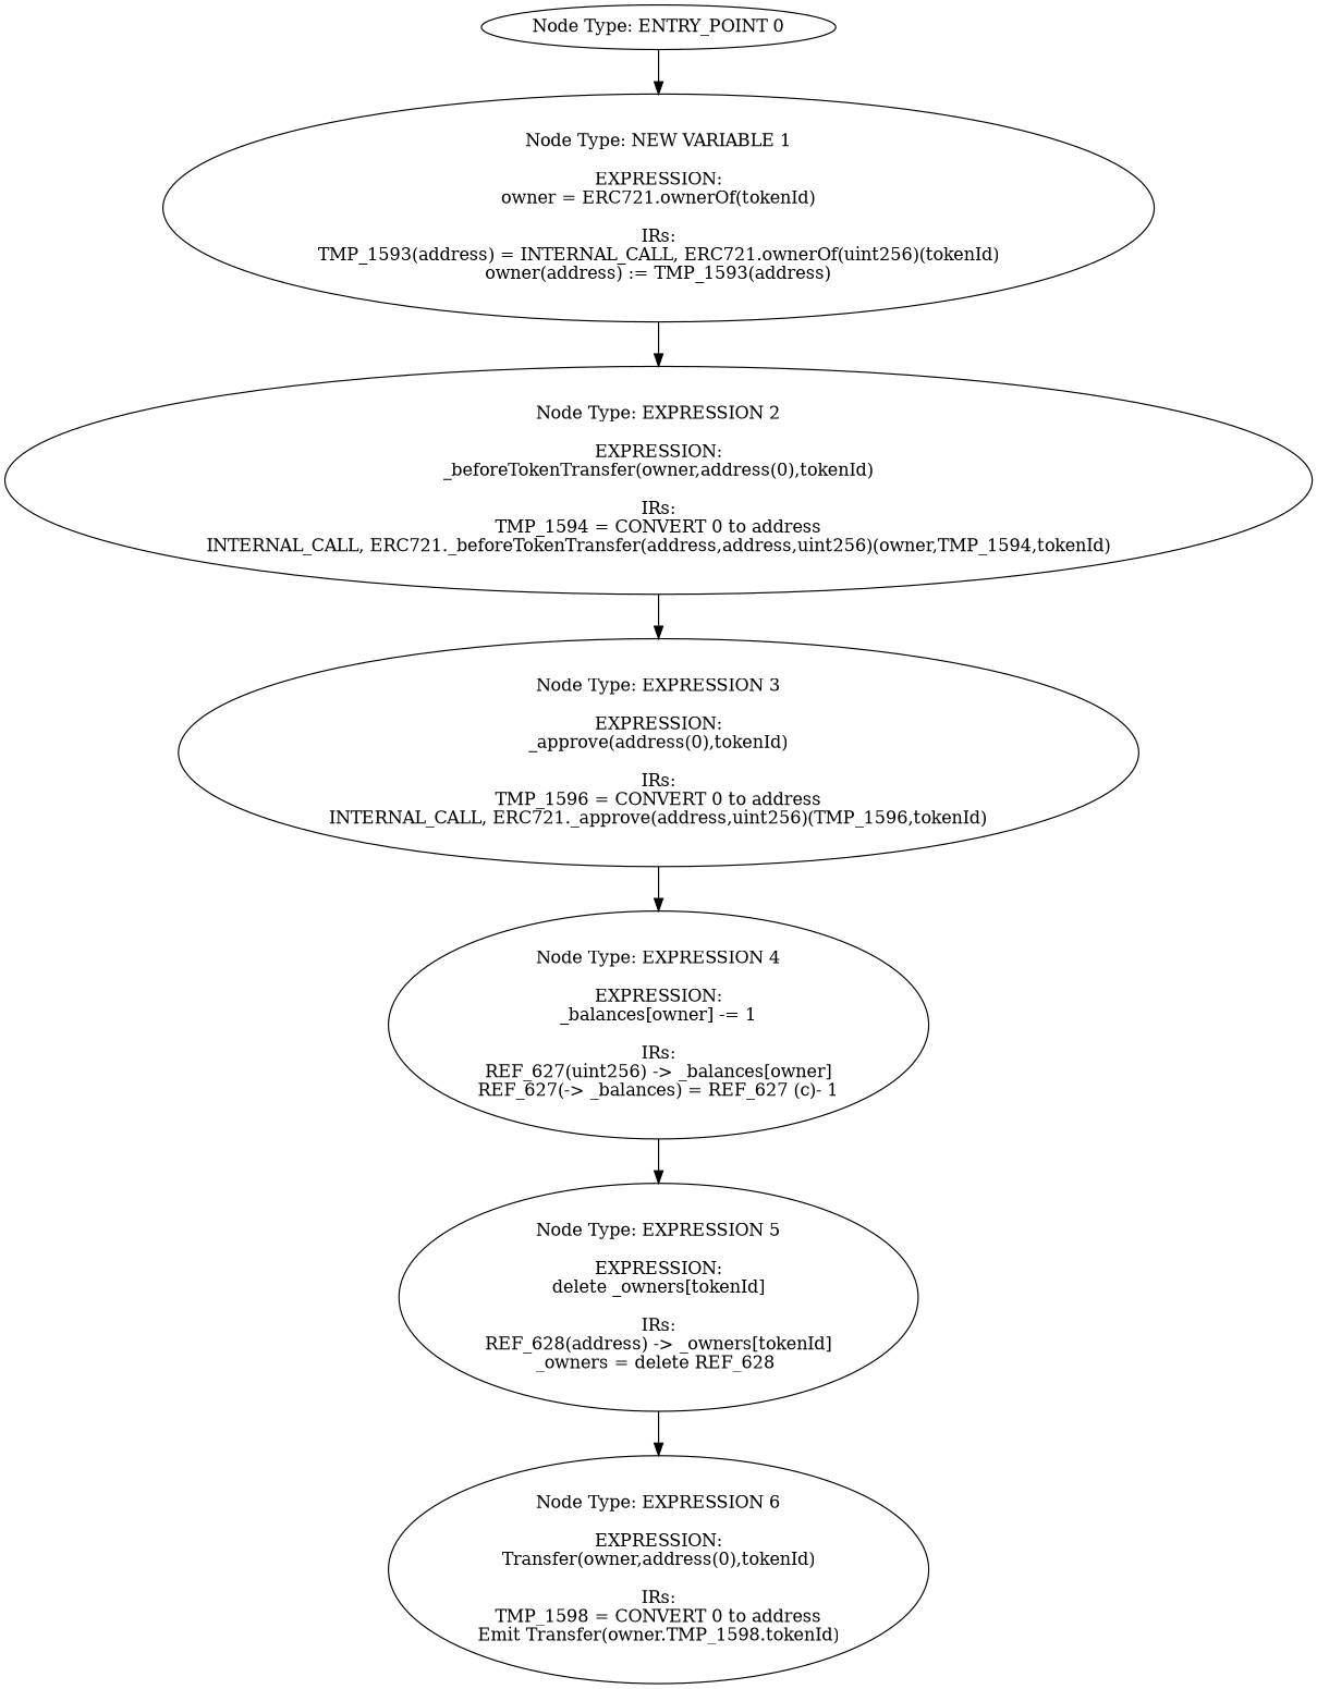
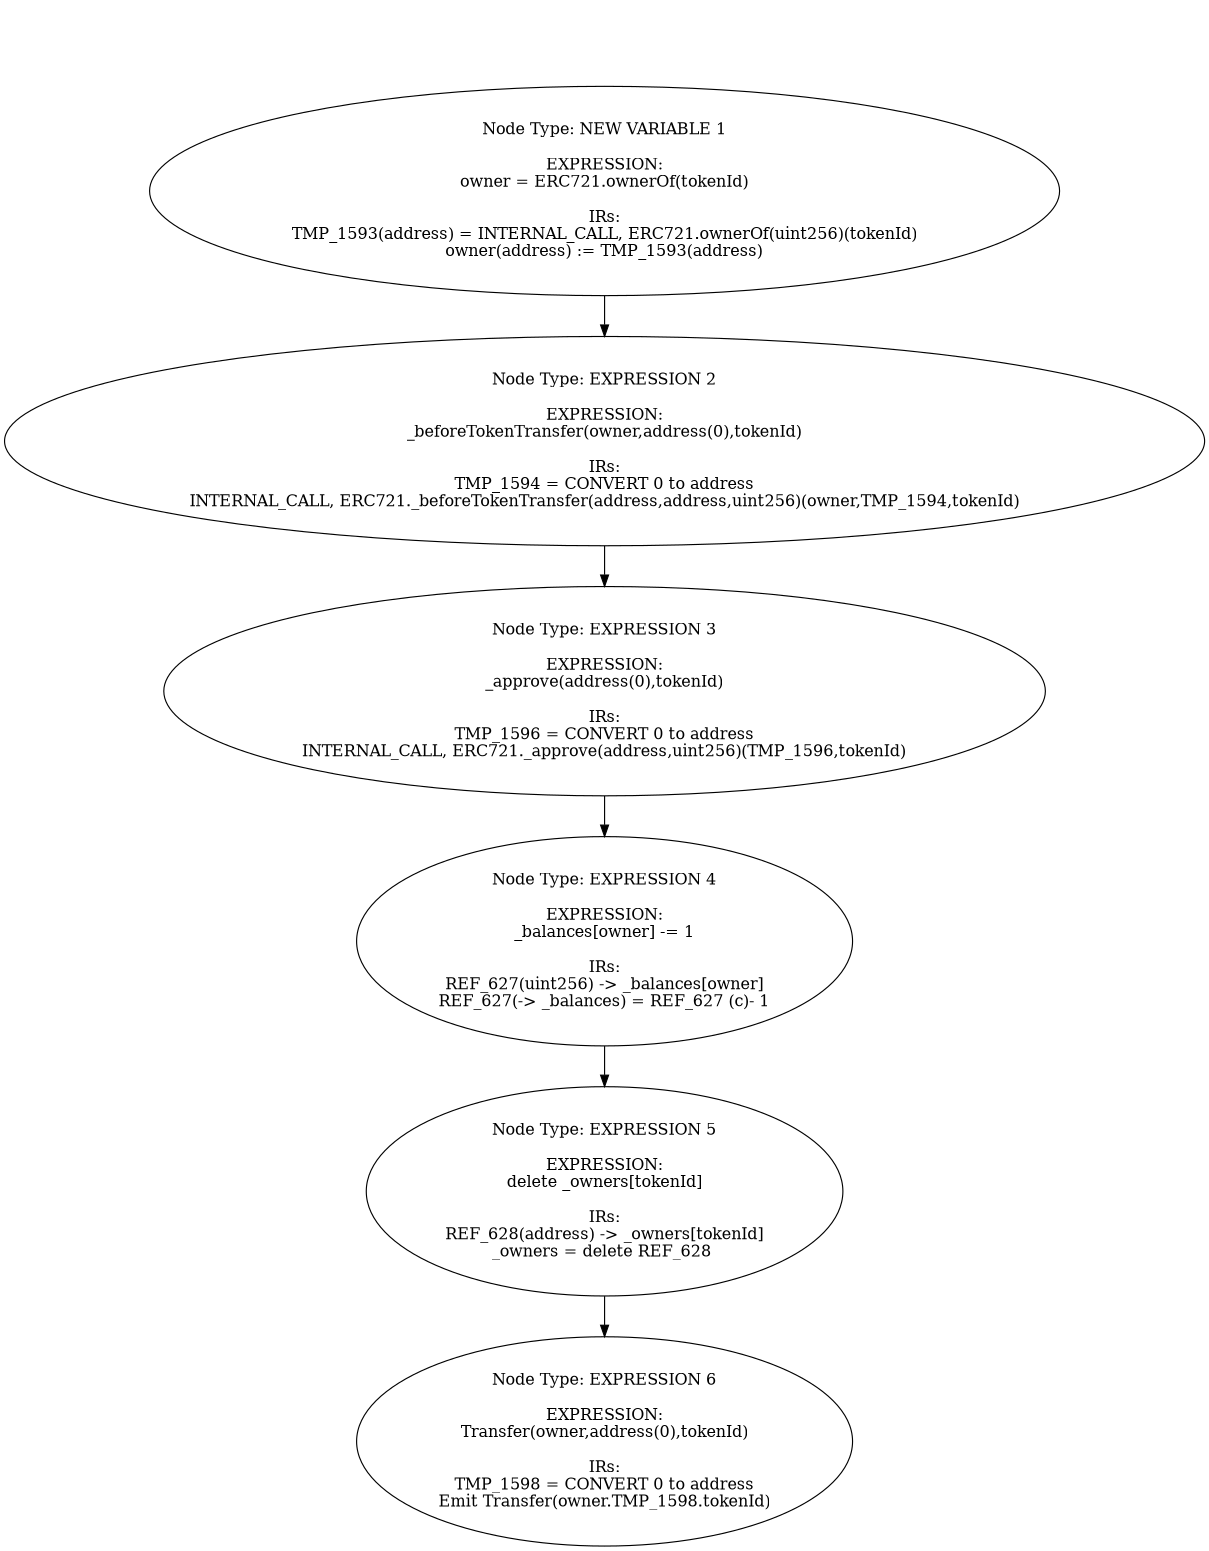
  digraph {
-   n1 [label="Node Type: ENTRY_POINT 0\n"]
    n2 [label="Node Type: NEW VARIABLE 1\n\nEXPRESSION:\nowner = ERC721.ownerOf(tokenId)\n\nIRs:\nTMP_1593(address) = INTERNAL_CALL, ERC721.ownerOf(uint256)(tokenId)\nowner(address) := TMP_1593(address)"]
    n3 [label="Node Type: EXPRESSION 2\n\nEXPRESSION:\n_beforeTokenTransfer(owner,address(0),tokenId)\n\nIRs:\nTMP_1594 = CONVERT 0 to address\nINTERNAL_CALL, ERC721._beforeTokenTransfer(address,address,uint256)(owner,TMP_1594,tokenId)"]
    n4 [label="Node Type: EXPRESSION 3\n\nEXPRESSION:\n_approve(address(0),tokenId)\n\nIRs:\nTMP_1596 = CONVERT 0 to address\nINTERNAL_CALL, ERC721._approve(address,uint256)(TMP_1596,tokenId)"]
    n5 [label="Node Type: EXPRESSION 4\n\nEXPRESSION:\n_balances[owner] -= 1\n\nIRs:\nREF_627(uint256) -> _balances[owner]\nREF_627(-> _balances) = REF_627 (c)- 1"]
    n6 [label="Node Type: EXPRESSION 5\n\nEXPRESSION:\ndelete _owners[tokenId]\n\nIRs:\nREF_628(address) -> _owners[tokenId]\n_owners = delete REF_628 "]
    n7 [label="Node Type: EXPRESSION 6\n\nEXPRESSION:\nTransfer(owner,address(0),tokenId)\n\nIRs:\nTMP_1598 = CONVERT 0 to address\nEmit Transfer(owner.TMP_1598.tokenId)"]
-   n1 -> n2
    n2 -> n3
    n3 -> n4
    n4 -> n5
    n5 -> n6
    n6 -> n7
  }
